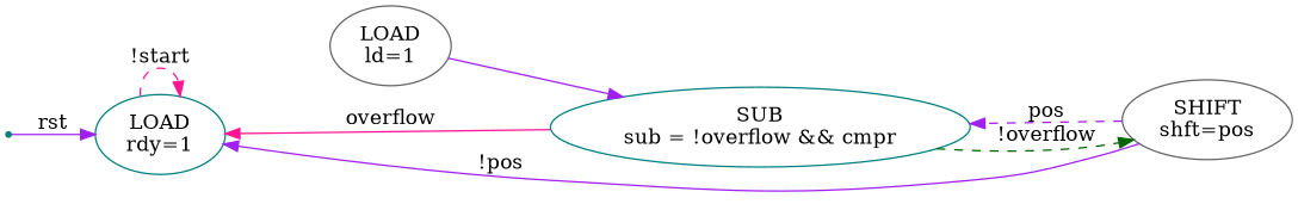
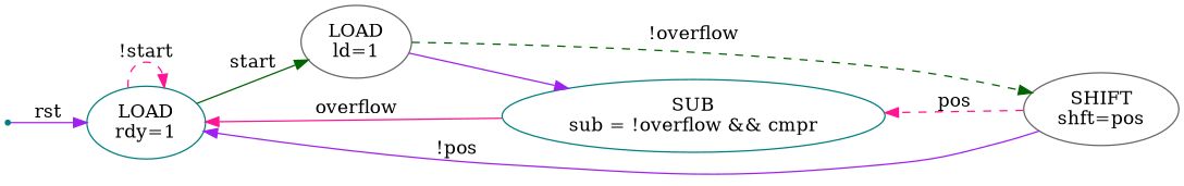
  digraph {
    rankdir=LR
    node [color=teal]
    edge [color=purple style=solid]
    void [shape=point]
    n2 [label="LOAD\nrdy=1"]
    n3 [color=gray40 label="LOAD\nld=1"]
    n4 [label="SUB\nsub = !overflow && cmpr"]
    n5 [color=gray40 label="SHIFT\nshft=pos"]
    void -> n2 [label=rst]
    n2 -> n2 [color=deeppink label="!start" style=dashed]
+   n2 -> n3 [color=darkgreen label=start]
    n3 -> n4
    n4 -> n2 [color=deeppink label=overflow]
-   n4 -> n5 [color=darkgreen label="!overflow" style=dashed]
+   n3 -> n5 [color=darkgreen label="!overflow" style=dashed]
    n5 -> n2 [label="!pos"]
-   n5 -> n4 [label=pos style=dashed]
+   n5 -> n4 [color=deeppink label=pos style=dashed]
  }
